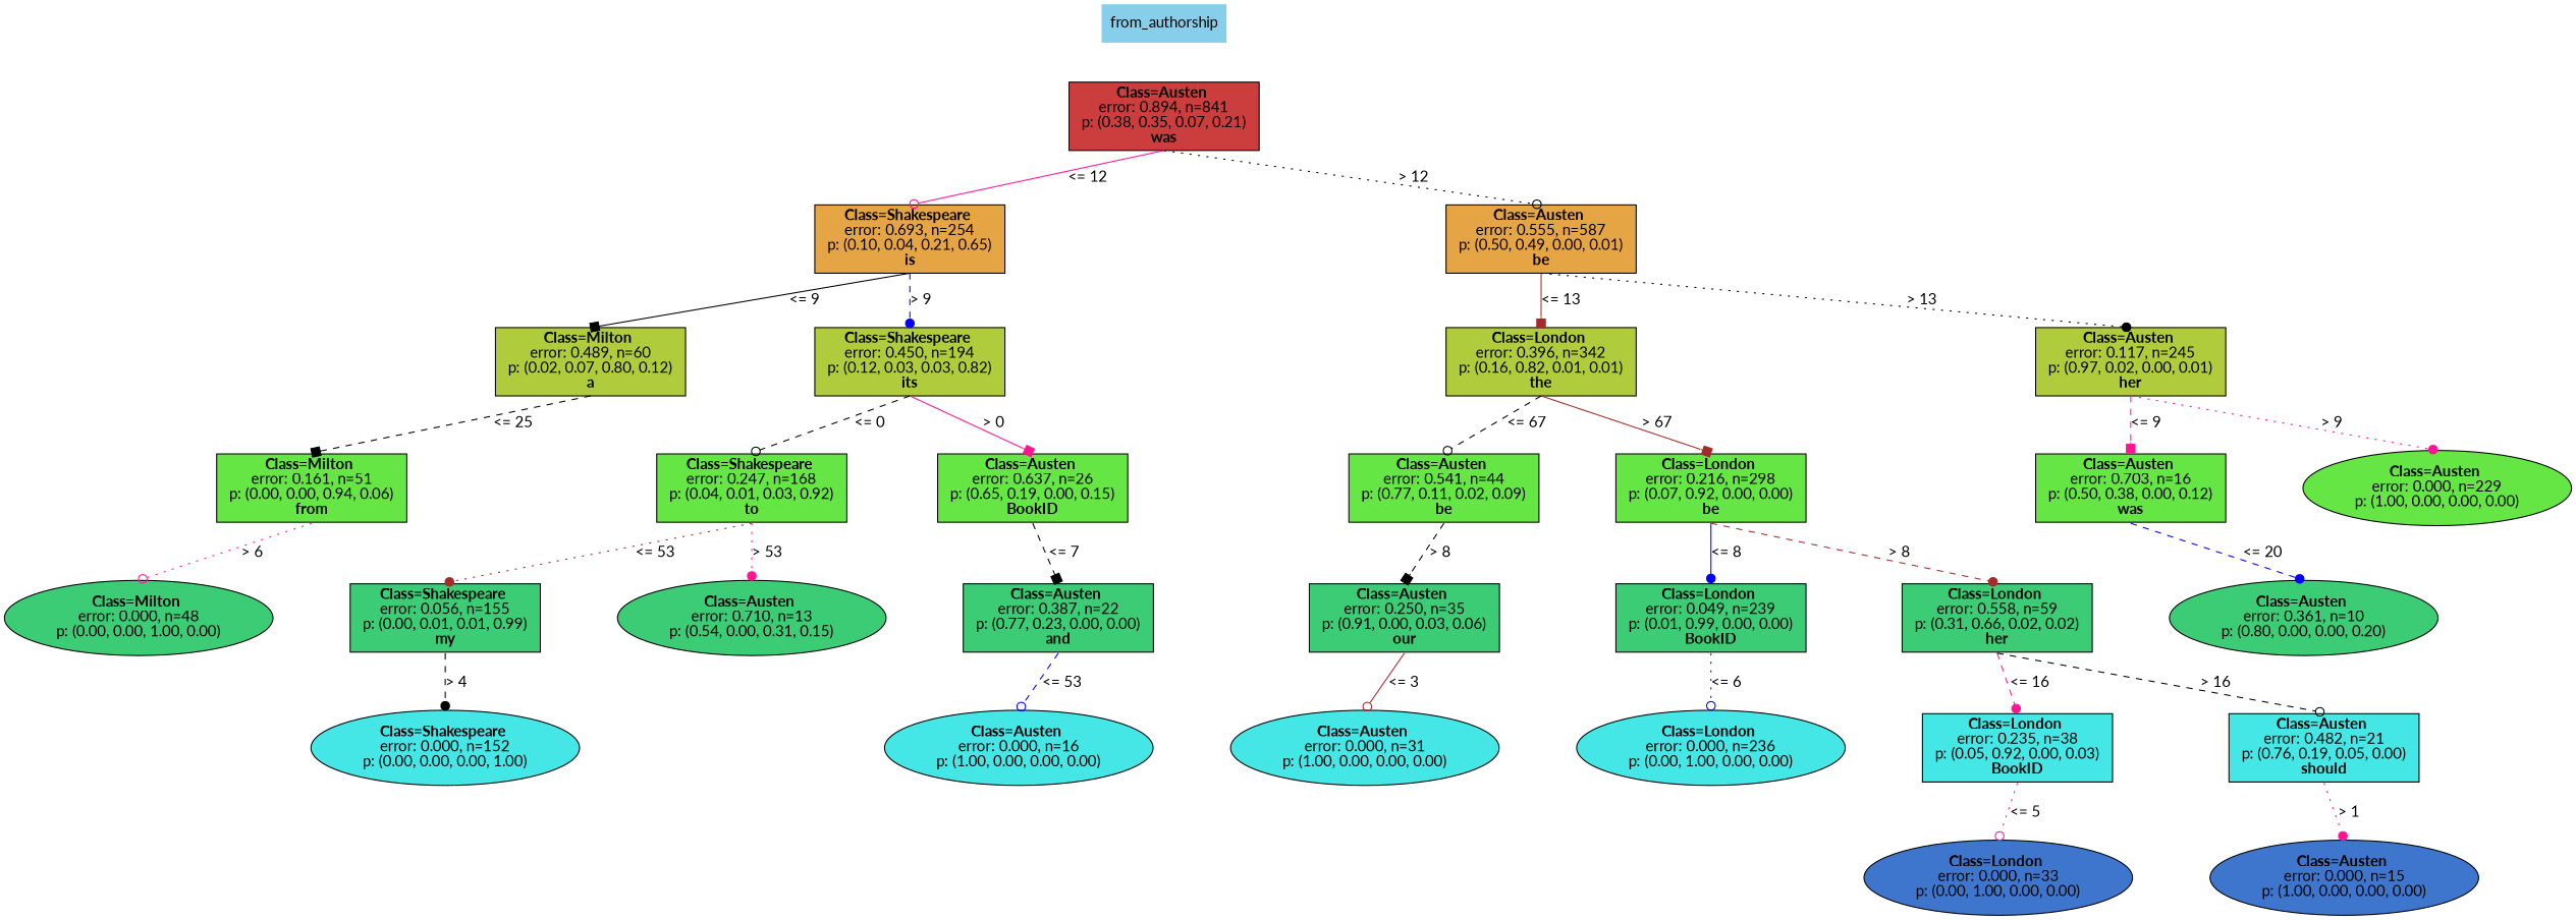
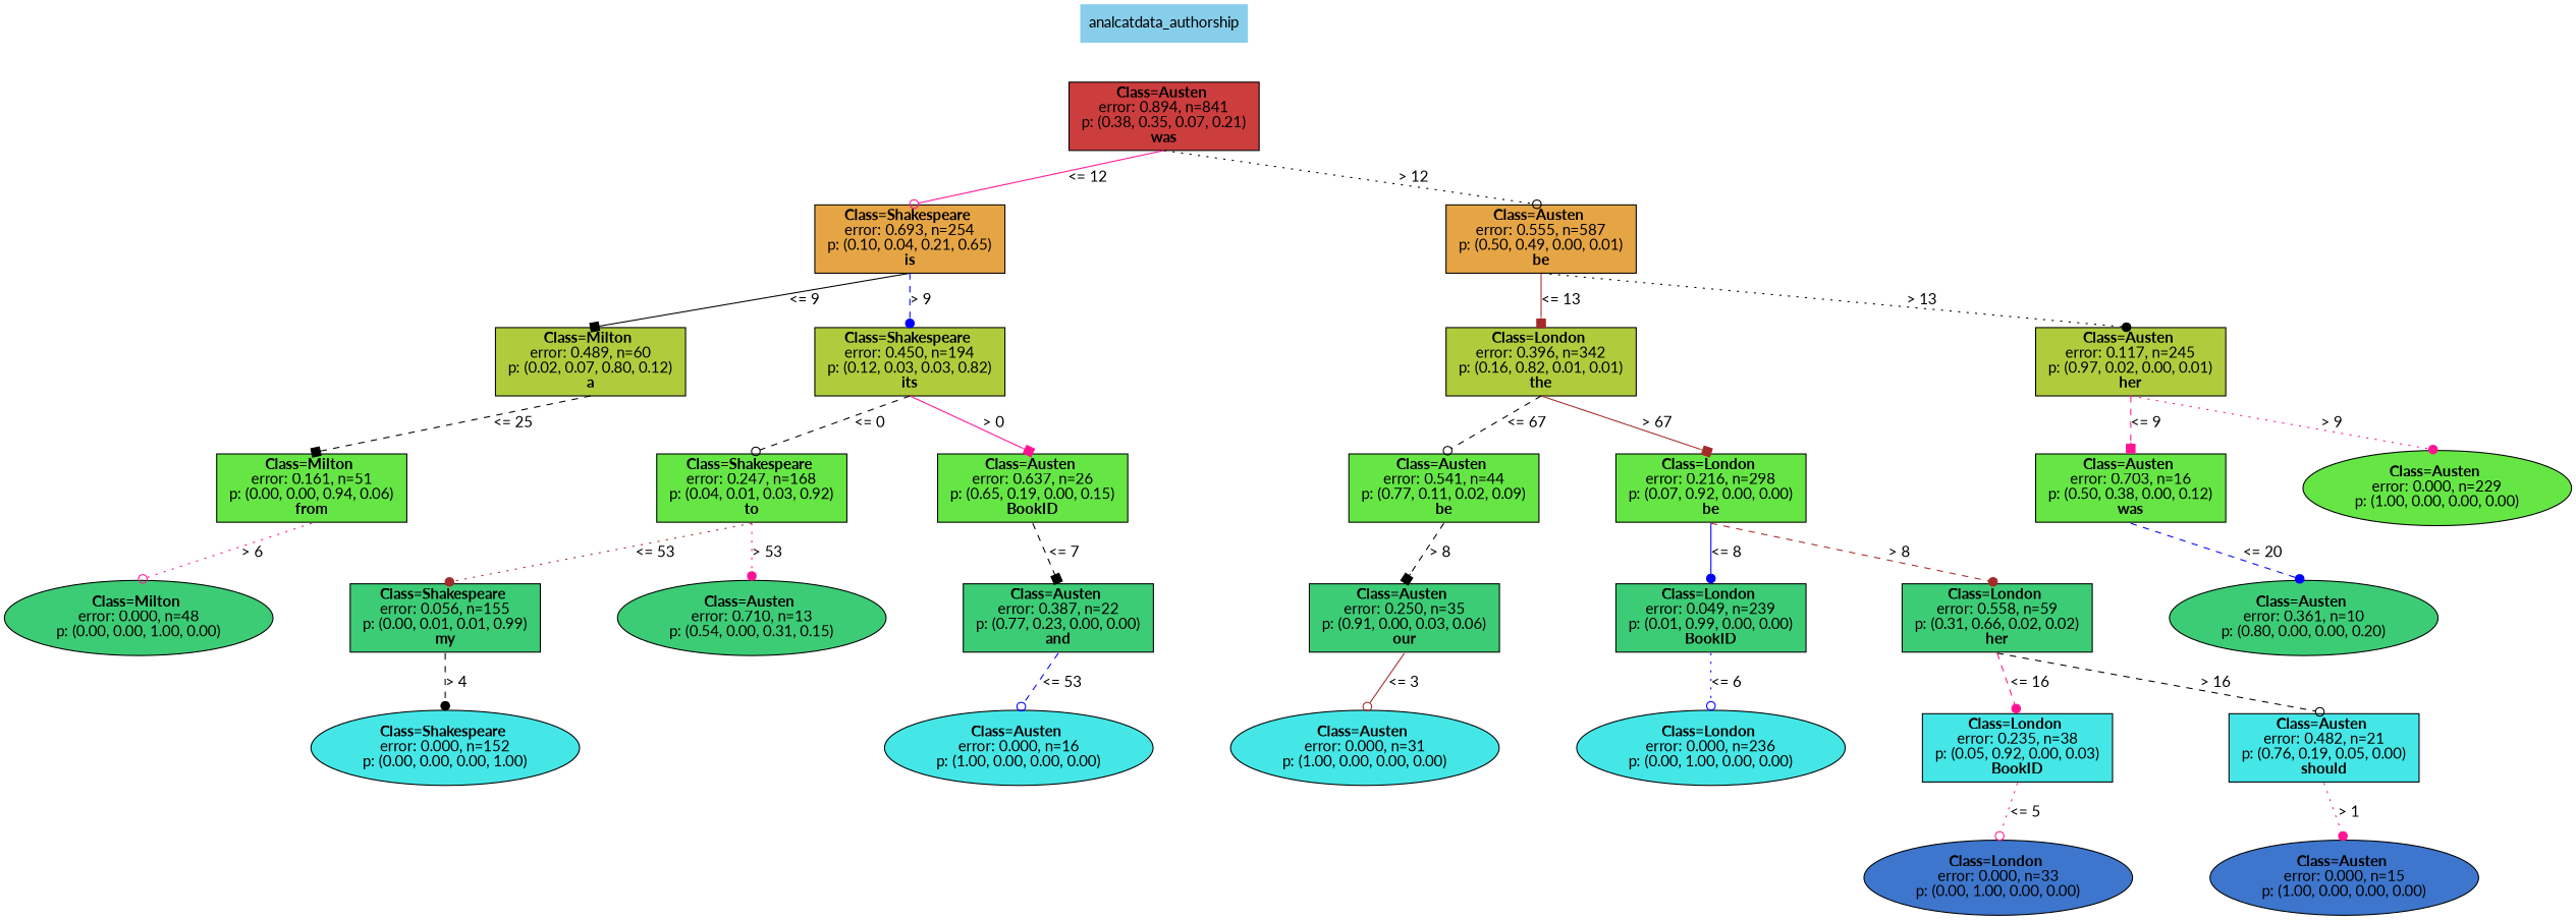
  digraph {
    nodesep=1
    ranksep=0.5
    splines=false
    fontname=Lato
    node [color=black fillcolor="0.400 0.7 0.800" fontname=Lato shape=rect style=filled]
    edge [fontname=Lato headport=n style=dashed tailport=s color=black arrowhead=dot]
-   n1 [fillcolor=skyblue label=from_authorship shape=plaintext]
+   n1 [fillcolor=skyblue label=analcatdata_authorship shape=plaintext]
    n2 [fillcolor="0.000 0.7 0.800" label=<<b> Class=Austen </b> <br/> error: 0.894, n=841 <br/> p: (0.38, 0.35, 0.07, 0.21) <br/><b>was</b>>]
    n3 [fillcolor="0.100 0.7 0.900" label=<<b> Class=Shakespeare </b> <br/> error: 0.693, n=254 <br/> p: (0.10, 0.04, 0.21, 0.65) <br/><b>is</b>>]
    n4 [fillcolor="0.100 0.7 0.900" label=<<b> Class=Austen </b> <br/> error: 0.555, n=587 <br/> p: (0.50, 0.49, 0.00, 0.01) <br/><b>be</b>>]
    n5 [fillcolor="0.200 0.7 0.800" label=<<b> Class=Milton </b> <br/> error: 0.489, n=60 <br/> p: (0.02, 0.07, 0.80, 0.12) <br/><b>a</b>>]
    n6 [fillcolor="0.200 0.7 0.800" label=<<b> Class=Shakespeare </b> <br/> error: 0.450, n=194 <br/> p: (0.12, 0.03, 0.03, 0.82) <br/><b>its</b>>]
    n7 [fillcolor="0.300 0.7 0.900" label=<<b> Class=Milton </b> <br/> error: 0.161, n=51 <br/> p: (0.00, 0.00, 0.94, 0.06) <br/><b>from</b>>]
    n8 [label=<<b> Class=Milton </b> <br/> error: 0.000, n=48 <br/> p: (0.00, 0.00, 1.00, 0.00) > shape=oval]
    n9 [fillcolor="0.300 0.7 0.900" label=<<b> Class=Shakespeare </b> <br/> error: 0.247, n=168 <br/> p: (0.04, 0.01, 0.03, 0.92) <br/><b>to</b>>]
    n10 [fillcolor="0.300 0.7 0.900" label=<<b> Class=Austen </b> <br/> error: 0.637, n=26 <br/> p: (0.65, 0.19, 0.00, 0.15) <br/><b>BookID</b>>]
    n11 [label=<<b> Class=Shakespeare </b> <br/> error: 0.056, n=155 <br/> p: (0.00, 0.01, 0.01, 0.99) <br/><b>my</b>>]
    n12 [label=<<b> Class=Austen </b> <br/> error: 0.710, n=13 <br/> p: (0.54, 0.00, 0.31, 0.15) > shape=oval]
    n13 [fillcolor="0.500 0.7 0.900" label=<<b> Class=Shakespeare </b> <br/> error: 0.000, n=152 <br/> p: (0.00, 0.00, 0.00, 1.00) > shape=oval]
    n14 [label=<<b> Class=Austen </b> <br/> error: 0.387, n=22 <br/> p: (0.77, 0.23, 0.00, 0.00) <br/><b>and</b>>]
    n15 [fillcolor="0.500 0.7 0.900" label=<<b> Class=Austen </b> <br/> error: 0.000, n=16 <br/> p: (1.00, 0.00, 0.00, 0.00) > shape=oval]
    n16 [fillcolor="0.200 0.7 0.800" label=<<b> Class=London </b> <br/> error: 0.396, n=342 <br/> p: (0.16, 0.82, 0.01, 0.01) <br/><b>the</b>>]
    n17 [fillcolor="0.200 0.7 0.800" label=<<b> Class=Austen </b> <br/> error: 0.117, n=245 <br/> p: (0.97, 0.02, 0.00, 0.01) <br/><b>her</b>>]
    n18 [fillcolor="0.300 0.7 0.900" label=<<b> Class=Austen </b> <br/> error: 0.541, n=44 <br/> p: (0.77, 0.11, 0.02, 0.09) <br/><b>be</b>>]
    n19 [fillcolor="0.300 0.7 0.900" label=<<b> Class=London </b> <br/> error: 0.216, n=298 <br/> p: (0.07, 0.92, 0.00, 0.00) <br/><b>be</b>>]
    n20 [label=<<b> Class=Austen </b> <br/> error: 0.250, n=35 <br/> p: (0.91, 0.00, 0.03, 0.06) <br/><b>our</b>>]
    n21 [fillcolor="0.500 0.7 0.900" label=<<b> Class=Austen </b> <br/> error: 0.000, n=31 <br/> p: (1.00, 0.00, 0.00, 0.00) > shape=oval]
    n22 [label=<<b> Class=London </b> <br/> error: 0.049, n=239 <br/> p: (0.01, 0.99, 0.00, 0.00) <br/><b>BookID</b>>]
    n23 [label=<<b> Class=London </b> <br/> error: 0.558, n=59 <br/> p: (0.31, 0.66, 0.02, 0.02) <br/><b>her</b>>]
    n24 [fillcolor="0.500 0.7 0.900" label=<<b> Class=London </b> <br/> error: 0.000, n=236 <br/> p: (0.00, 1.00, 0.00, 0.00) > shape=oval]
    n25 [fillcolor="0.500 0.7 0.900" label=<<b> Class=London </b> <br/> error: 0.235, n=38 <br/> p: (0.05, 0.92, 0.00, 0.03) <br/><b>BookID</b>>]
    n26 [fillcolor="0.500 0.7 0.900" label=<<b> Class=Austen </b> <br/> error: 0.482, n=21 <br/> p: (0.76, 0.19, 0.05, 0.00) <br/><b>should</b>>]
    n27 [fillcolor="0.600 0.7 0.800" label=<<b> Class=London </b> <br/> error: 0.000, n=33 <br/> p: (0.00, 1.00, 0.00, 0.00) > shape=oval]
    n28 [fillcolor="0.600 0.7 0.800" label=<<b> Class=Austen </b> <br/> error: 0.000, n=15 <br/> p: (1.00, 0.00, 0.00, 0.00) > shape=oval]
    n29 [fillcolor="0.300 0.7 0.900" label=<<b> Class=Austen </b> <br/> error: 0.703, n=16 <br/> p: (0.50, 0.38, 0.00, 0.12) <br/><b>was</b>>]
    n30 [fillcolor="0.300 0.7 0.900" label=<<b> Class=Austen </b> <br/> error: 0.000, n=229 <br/> p: (1.00, 0.00, 0.00, 0.00) > shape=oval]
    n31 [label=<<b> Class=Austen </b> <br/> error: 0.361, n=10 <br/> p: (0.80, 0.00, 0.00, 0.20) > shape=oval]
    n1 -> n2 [style=invis color="" arrowhead=""]
    n2 -> n3 [label="<= 12" color=deeppink style=solid arrowhead=odot]
    n2 -> n4 [label="> 12" style=dotted arrowhead=odot]
    n3 -> n5 [label="<= 9" style=solid arrowhead=box]
    n3 -> n6 [label="> 9" color=blue]
    n4 -> n16 [label="<= 13" color=brown style=solid arrowhead=box]
    n4 -> n17 [label="> 13" style=dotted]
    n5 -> n7 [label="<= 25" arrowhead=box]
    n6 -> n9 [label="<= 0" arrowhead=odot]
    n6 -> n10 [label="> 0" color=deeppink style=solid arrowhead=box]
    n7 -> n8 [label="> 6" color=deeppink style=dotted arrowhead=odot]
    n9 -> n11 [label="<= 53" color=brown style=dotted]
    n9 -> n12 [label="> 53" color=deeppink style=dotted]
    n10 -> n14 [label="<= 7" arrowhead=box]
    n11 -> n13 [label="> 4"]
    n14 -> n15 [label="<= 53" color=blue arrowhead=odot]
    n16 -> n18 [label="<= 67" arrowhead=odot]
    n16 -> n19 [label="> 67" color=brown style=solid arrowhead=box]
    n17 -> n29 [label="<= 9" color=deeppink arrowhead=box]
    n17 -> n30 [label="> 9" color=deeppink style=dotted]
    n18 -> n20 [label="> 8" arrowhead=box]
    n19 -> n22 [label="<= 8" color=blue style=solid]
    n19 -> n23 [label="> 8" color=brown]
    n20 -> n21 [label="<= 3" color=brown style=solid arrowhead=odot]
    n22 -> n24 [label="<= 6" color=blue style=dotted arrowhead=odot]
    n23 -> n25 [label="<= 16" color=deeppink]
    n23 -> n26 [label="> 16" arrowhead=odot]
    n25 -> n27 [label="<= 5" color=deeppink style=dotted arrowhead=odot]
    n26 -> n28 [label="> 1" color=deeppink style=dotted]
    n29 -> n31 [label="<= 20" color=blue]
  }
